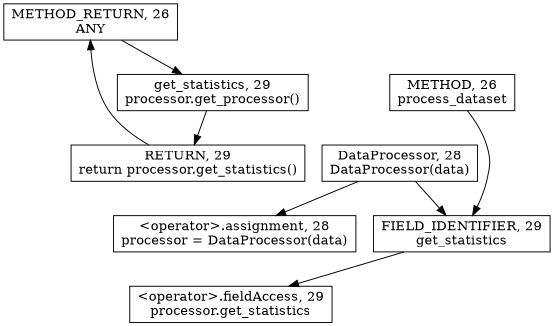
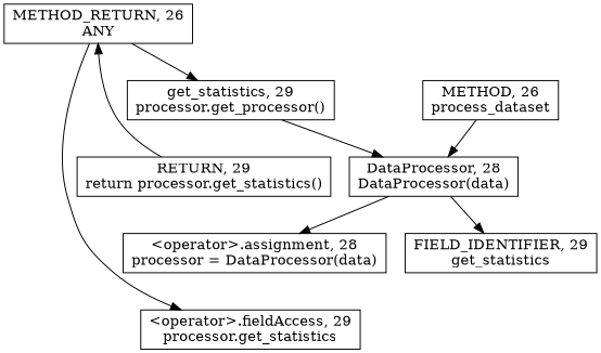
  digraph {
    node [shape=rect]
    n1 [label=<&lt;operator&gt;.assignment, 28<BR/>processor = DataProcessor(data)>]
    n2 [label=<FIELD_IDENTIFIER, 29<BR/>get_statistics>]
    n3 [label=<&lt;operator&gt;.fieldAccess, 29<BR/>processor.get_statistics>]
    n4 [label=<RETURN, 29<BR/>return processor.get_statistics()>]
    n5 [label=<METHOD_RETURN, 26<BR/>ANY>]
    n6 [label=<get_statistics, 29<BR/>processor.get_processor()>]
    n7 [label=<DataProcessor, 28<BR/>DataProcessor(data)>]
    n8 [label=<METHOD, 26<BR/>process_dataset>]
-   n2 -> n3
+   n5 -> n3
    n4 -> n5
    n5 -> n6
-   n6 -> n4
+   n6 -> n7
    n7 -> n1
    n7 -> n2
-   n8 -> n2
+   n8 -> n7
  }
